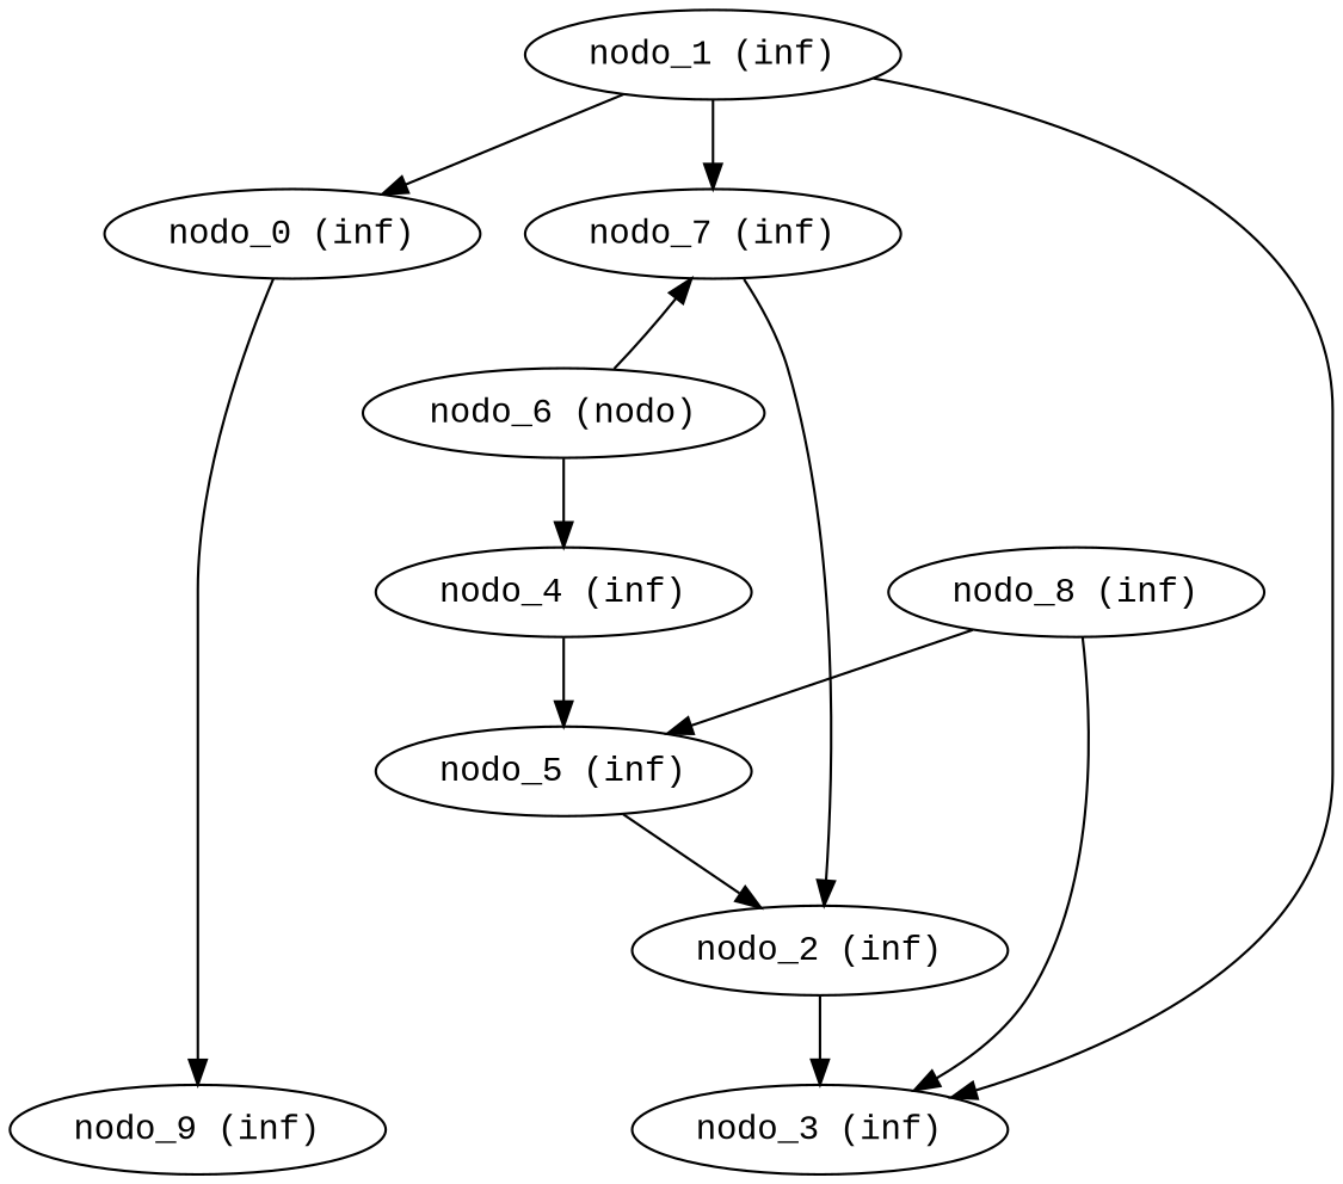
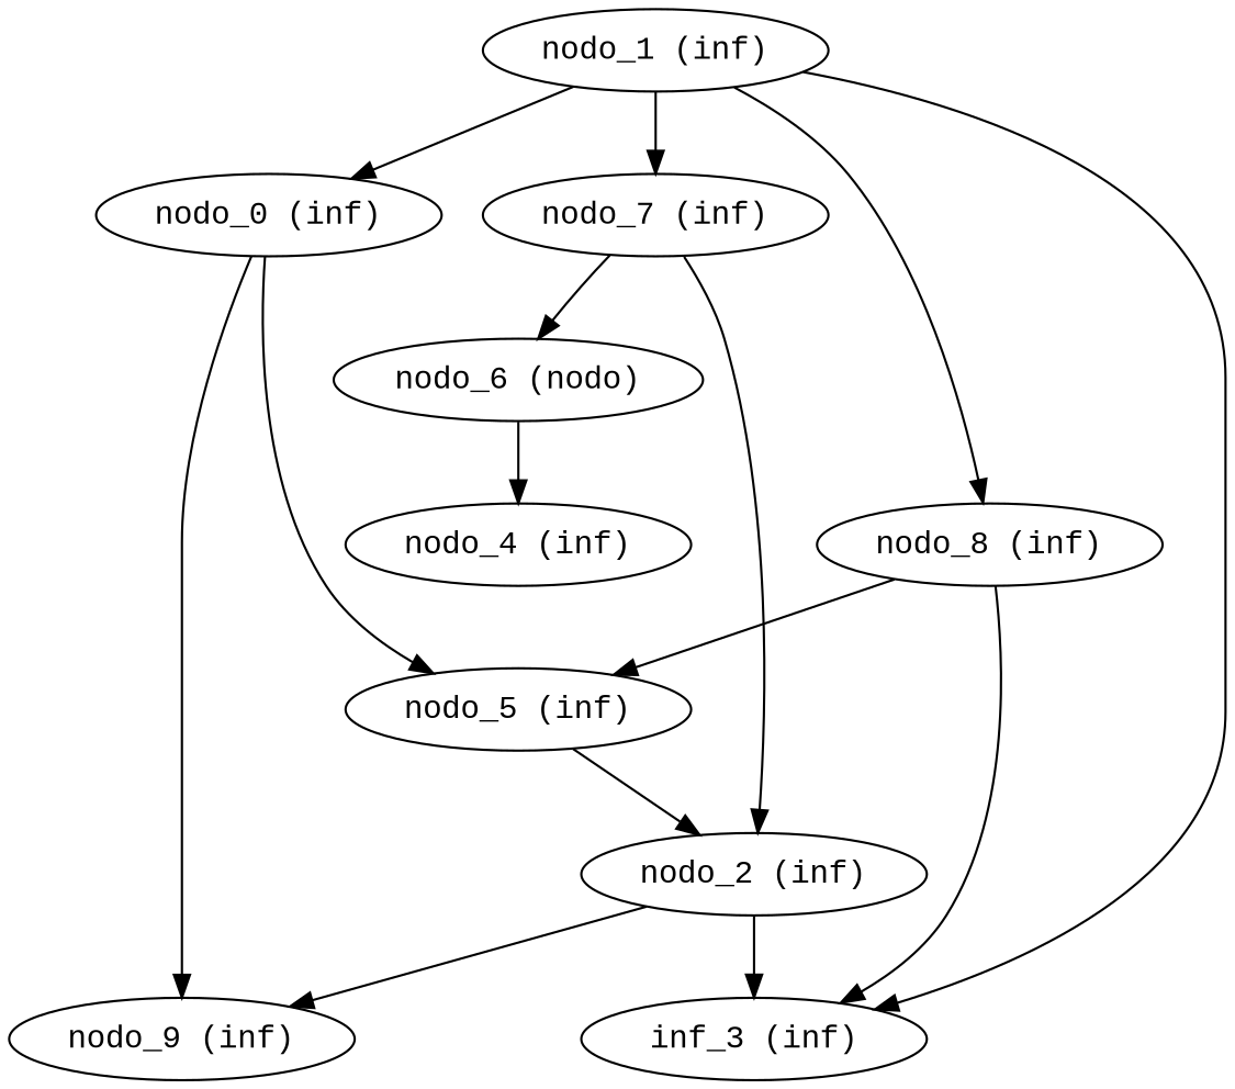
  digraph {
    fontname="Liberation Mono"
    node [fontname="Liberation Mono"]
    edge [fontname="Liberation Mono" weight=24]
    "nodo_0 (inf)"
    "nodo_9 (inf)"
    "nodo_1 (inf)"
-   "nodo_3 (inf)"
+   "nodo_3 (inf)" [label="inf_3 (inf)"]
    "nodo_8 (inf)"
    "nodo_7 (inf)"
    "nodo_4 (inf)"
    "nodo_5 (inf)"
    "nodo_2 (inf)"
    n10 [label="nodo_6 (nodo)"]
    "nodo_0 (inf)" -> "nodo_9 (inf)"
    "nodo_1 (inf)" -> "nodo_0 (inf)"
    "nodo_1 (inf)" -> "nodo_3 (inf)" [weight=18]
+   "nodo_1 (inf)" -> "nodo_8 (inf)" [weight=6]
    "nodo_1 (inf)" -> "nodo_7 (inf)" [weight=9]
    "nodo_8 (inf)" -> "nodo_3 (inf)" [weight=2]
    "nodo_8 (inf)" -> "nodo_5 (inf)" [weight=19]
    "nodo_7 (inf)" -> "nodo_2 (inf)" [weight=12]
-   n10 -> "nodo_7 (inf)" [weight=9]
-   "nodo_4 (inf)" -> "nodo_5 (inf)" [weight=17]
+   "nodo_7 (inf)" -> n10 [weight=9]
+   "nodo_0 (inf)" -> "nodo_5 (inf)" [weight=17]
    "nodo_5 (inf)" -> "nodo_2 (inf)" [weight=16]
+   "nodo_2 (inf)" -> "nodo_9 (inf)" [weight=2]
    "nodo_2 (inf)" -> "nodo_3 (inf)" [weight=26]
    n10 -> "nodo_4 (inf)" [weight=19]
  }
